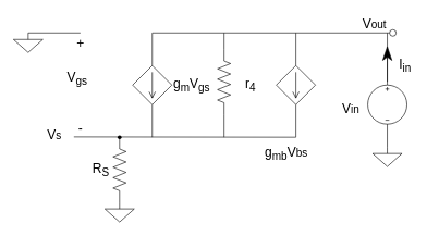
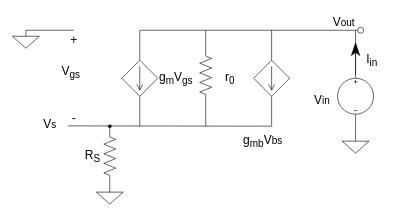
  <mxCell id="0" />
  <mxCell id="1" parent="0" />
  <mxCell id="2" value="" style="pointerEvents=1;verticalLabelPosition=bottom;shadow=0;dashed=0;align=center;html=1;verticalAlign=top;shape=mxgraph.electrical.signal_sources.source;aspect=fixed;points=[[0.5,0,0],[1,0.5,0],[0.5,1,0],[0,0.5,0]];elSignalType=dc2;elSourceType=dependent;" vertex="1" parent="1"><mxGeometry x="202.5" y="100" width="60" height="60" as="geometry" /></mxCell>
  <mxCell id="3" value="" style="pointerEvents=1;verticalLabelPosition=bottom;shadow=0;dashed=0;align=center;html=1;verticalAlign=top;shape=mxgraph.electrical.signal_sources.source;aspect=fixed;points=[[0.5,0,0],[1,0.5,0],[0.5,1,0],[0,0.5,0]];elSignalType=dc2;elSourceType=dependent;" vertex="1" parent="1"><mxGeometry x="422.5" y="100" width="60" height="60" as="geometry" /></mxCell>
  <mxCell id="4" value="" style="pointerEvents=1;verticalLabelPosition=bottom;shadow=0;dashed=0;align=center;html=1;verticalAlign=top;shape=mxgraph.electrical.resistors.resistor_2;rotation=90;" vertex="1" parent="1"><mxGeometry x="292.5" y="115" width="100" height="20" as="geometry" /></mxCell>
  <mxCell id="5" value="" style="pointerEvents=1;verticalLabelPosition=bottom;shadow=0;dashed=0;align=center;html=1;verticalAlign=top;shape=mxgraph.electrical.signal_sources.signal_ground;" vertex="1" parent="1"><mxGeometry x="160" y="310" width="45" height="30" as="geometry" /></mxCell>
  <mxCell id="6" value="" style="endArrow=none;html=1;strokeWidth=1;rounded=0;" edge="1" parent="1"><mxGeometry width="100" relative="1" as="geometry"><mxPoint x="112.5" y="209.5" as="sourcePoint" /><mxPoint x="452.5" y="210" as="targetPoint" /></mxGeometry></mxCell>
  <mxCell id="7" value="" style="endArrow=none;html=1;strokeWidth=1;rounded=0;entryX=0.5;entryY=1;entryDx=0;entryDy=0;entryPerimeter=0;" edge="1" parent="1" target="3"><mxGeometry width="100" relative="1" as="geometry"><mxPoint x="452.5" y="210" as="sourcePoint" /><mxPoint x="432.5" y="190" as="targetPoint" /></mxGeometry></mxCell>
  <mxCell id="8" value="" style="endArrow=none;html=1;strokeWidth=1;rounded=0;entryX=1;entryY=0.5;entryDx=0;entryDy=0;entryPerimeter=0;" edge="1" parent="1" target="4"><mxGeometry width="100" relative="1" as="geometry"><mxPoint x="342.5" y="210" as="sourcePoint" /><mxPoint x="462.5" y="170" as="targetPoint" /></mxGeometry></mxCell>
  <mxCell id="9" value="" style="endArrow=none;html=1;strokeWidth=1;rounded=0;entryX=0.5;entryY=1;entryDx=0;entryDy=0;entryPerimeter=0;" edge="1" parent="1" target="2"><mxGeometry width="100" relative="1" as="geometry"><mxPoint x="232.5" y="210" as="sourcePoint" /><mxPoint x="232.3" y="165" as="targetPoint" /></mxGeometry></mxCell>
  <mxCell id="10" value="" style="endArrow=none;html=1;strokeWidth=1;rounded=0;" edge="1" parent="1"><mxGeometry width="100" relative="1" as="geometry"><mxPoint x="232.5" y="50" as="sourcePoint" /><mxPoint x="602.5" y="50" as="targetPoint" /></mxGeometry></mxCell>
  <mxCell id="11" value="" style="endArrow=none;html=1;strokeWidth=1;rounded=0;exitX=0.5;exitY=0;exitDx=0;exitDy=0;exitPerimeter=0;" edge="1" parent="1" source="2"><mxGeometry width="100" relative="1" as="geometry"><mxPoint x="242.5" y="150" as="sourcePoint" /><mxPoint x="232.5" y="50" as="targetPoint" /></mxGeometry></mxCell>
  <mxCell id="12" value="" style="endArrow=none;html=1;strokeWidth=1;rounded=0;entryX=0;entryY=0.5;entryDx=0;entryDy=0;entryPerimeter=0;" edge="1" parent="1" target="4"><mxGeometry width="100" relative="1" as="geometry"><mxPoint x="342.5" y="50" as="sourcePoint" /><mxPoint x="342.5" y="150" as="targetPoint" /></mxGeometry></mxCell>
  <mxCell id="13" value="" style="endArrow=none;html=1;strokeWidth=1;rounded=0;exitX=0.5;exitY=0;exitDx=0;exitDy=0;exitPerimeter=0;" edge="1" parent="1" source="3"><mxGeometry width="100" relative="1" as="geometry"><mxPoint x="462.5" y="90" as="sourcePoint" /><mxPoint x="452.5" y="50" as="targetPoint" /></mxGeometry></mxCell>
  <mxCell id="14" value="" style="endArrow=none;html=1;strokeWidth=1;rounded=0;entryX=0;entryY=0.5;entryDx=0;entryDy=0;entryPerimeter=0;" edge="1" parent="1"><mxGeometry width="100" relative="1" as="geometry"><mxPoint x="592.5" y="50" as="sourcePoint" /><mxPoint x="592.5" y="130" as="targetPoint" /></mxGeometry></mxCell>
  <mxCell id="15" value="" style="pointerEvents=1;verticalLabelPosition=bottom;shadow=0;dashed=0;align=center;html=1;verticalAlign=top;shape=mxgraph.electrical.signal_sources.signal_ground;" vertex="1" parent="1"><mxGeometry x="570" y="225" width="45" height="30" as="geometry" /></mxCell>
  <mxCell id="16" value="" style="endArrow=none;html=1;strokeWidth=1;rounded=0;" edge="1" parent="1"><mxGeometry width="100" relative="1" as="geometry"><mxPoint x="42.5" y="50" as="sourcePoint" /><mxPoint x="122.5" y="50" as="targetPoint" /></mxGeometry></mxCell>
  <mxCell id="17" value="&lt;span style=&quot;font-size: 20px;&quot;&gt;+&lt;/span&gt;" style="text;html=1;align=center;verticalAlign=middle;whiteSpace=wrap;rounded=0;" vertex="1" parent="1"><mxGeometry x="92.5" y="50" width="60" height="30" as="geometry" /></mxCell>
  <mxCell id="18" value="&lt;span style=&quot;font-size: 20px;&quot;&gt;-&lt;/span&gt;&lt;span style=&quot;color: rgba(0, 0, 0, 0); font-family: monospace; font-size: 0px; text-align: start; text-wrap: nowrap;&quot;&gt;%3CmxGraphModel%3E%3Croot%3E%3CmxCell%20id%3D%220%22%2F%3E%3CmxCell%20id%3D%221%22%20parent%3D%220%22%2F%3E%3CmxCell%20id%3D%222%22%20value%3D%22%26lt%3Bspan%20style%3D%26quot%3Bfont-size%3A%2020px%3B%26quot%3B%26gt%3B%2B%26lt%3B%2Fspan%26gt%3B%22%20style%3D%22text%3Bhtml%3D1%3Balign%3Dcenter%3BverticalAlign%3Dmiddle%3BwhiteSpace%3Dwrap%3Brounded%3D0%3B%22%20vertex%3D%221%22%20parent%3D%221%22%3E%3CmxGeometry%20x%3D%22490%22%20y%3D%22160%22%20width%3D%2260%22%20height%3D%2230%22%20as%3D%22geometry%22%2F%3E%3C%2FmxCell%3E%3C%2Froot%3E%3C%2FmxGraphModel%3E&lt;/span&gt;" style="text;html=1;align=center;verticalAlign=middle;whiteSpace=wrap;rounded=0;" vertex="1" parent="1"><mxGeometry x="92.5" y="180" width="60" height="30" as="geometry" /></mxCell>
  <mxCell id="19" value="&lt;span style=&quot;font-size: 20px;&quot;&gt;V&lt;sub&gt;gs&lt;/sub&gt;&lt;/span&gt;" style="text;html=1;align=center;verticalAlign=middle;whiteSpace=wrap;rounded=0;" vertex="1" parent="1"><mxGeometry x="87.5" y="105" width="60" height="30" as="geometry" /></mxCell>
  <mxCell id="20" value="" style="pointerEvents=1;verticalLabelPosition=bottom;shadow=0;dashed=0;align=center;html=1;verticalAlign=top;shape=mxgraph.electrical.signal_sources.signal_ground;" vertex="1" parent="1"><mxGeometry x="20" y="50" width="45" height="30" as="geometry" /></mxCell>
  <mxCell id="21" value="&lt;span style=&quot;font-size: 20px;&quot;&gt;R&lt;sub&gt;S&lt;/sub&gt;&lt;/span&gt;" style="text;html=1;align=center;verticalAlign=middle;whiteSpace=wrap;rounded=0;" vertex="1" parent="1"><mxGeometry x="124" y="245" width="60" height="30" as="geometry" /></mxCell>
  <mxCell id="22" value="&lt;font style=&quot;font-size: 20px;&quot;&gt;g&lt;sub&gt;m&lt;/sub&gt;V&lt;sub&gt;gs&lt;/sub&gt;&lt;/font&gt;" style="text;html=1;align=center;verticalAlign=middle;whiteSpace=wrap;rounded=0;" vertex="1" parent="1"><mxGeometry x="262.5" y="115" width="60" height="30" as="geometry" /></mxCell>
- <mxCell id="23" value="&lt;span style=&quot;font-size: 20px;&quot;&gt;r&lt;sub&gt;4&lt;/sub&gt;&lt;/span&gt;" style="text;html=1;align=center;verticalAlign=middle;whiteSpace=wrap;rounded=0;" vertex="1" parent="1"><mxGeometry x="352.5" y="115" width="60" height="30" as="geometry" /></mxCell>
+ <mxCell id="23" value="&lt;span style=&quot;font-size: 20px;&quot;&gt;r&lt;sub&gt;0&lt;/sub&gt;&lt;/span&gt;" style="text;html=1;align=center;verticalAlign=middle;whiteSpace=wrap;rounded=0;" vertex="1" parent="1"><mxGeometry x="352.5" y="115" width="60" height="30" as="geometry" /></mxCell>
  <mxCell id="24" value="&lt;font style=&quot;font-size: 20px;&quot;&gt;g&lt;sub&gt;mb&lt;/sub&gt;V&lt;/font&gt;&lt;font style=&quot;font-size: 16.667px;&quot;&gt;bs&lt;/font&gt;" style="text;html=1;align=center;verticalAlign=middle;whiteSpace=wrap;rounded=0;" vertex="1" parent="1"><mxGeometry x="407.5" y="220" width="60" height="30" as="geometry" /></mxCell>
  <mxCell id="25" value="&lt;span style=&quot;font-size: 20px;&quot;&gt;V&lt;/span&gt;&lt;span style=&quot;font-size: 16.667px;&quot;&gt;s&lt;/span&gt;" style="text;html=1;align=center;verticalAlign=middle;whiteSpace=wrap;rounded=0;" vertex="1" parent="1"><mxGeometry x="52.5" y="190" width="60" height="30" as="geometry" /></mxCell>
  <mxCell id="26" value="&lt;font style=&quot;font-size: 20px;&quot;&gt;V&lt;/font&gt;&lt;font style=&quot;font-size: 16.667px;&quot;&gt;out&lt;/font&gt;" style="text;html=1;align=center;verticalAlign=middle;whiteSpace=wrap;rounded=0;" vertex="1" parent="1"><mxGeometry x="542.5" y="20" width="60" height="30" as="geometry" /></mxCell>
  <mxCell id="27" value="" style="verticalLabelPosition=bottom;shadow=0;dashed=0;align=center;html=1;verticalAlign=top;strokeWidth=1;shape=ellipse;" vertex="1" parent="1"><mxGeometry x="596" y="45" width="10" height="10" as="geometry" /></mxCell>
  <mxCell id="28" value="" style="shape=waypoint;sketch=0;fillStyle=solid;size=6;pointerEvents=1;points=[];fillColor=none;resizable=0;rotatable=0;perimeter=centerPerimeter;snapToPoint=1;" vertex="1" parent="1"><mxGeometry x="172.5" y="200" width="20" height="20" as="geometry" /></mxCell>
  <mxCell id="29" value="" style="endArrow=classicThin;html=1;strokeWidth=1;endSize=20;rounded=0;exitX=0.5;exitY=0;exitDx=0;exitDy=0;exitPerimeter=0;" edge="1" parent="1"><mxGeometry width="100" relative="1" as="geometry"><mxPoint x="592.5" y="125" as="sourcePoint" /><mxPoint x="592.5" y="70" as="targetPoint" /></mxGeometry></mxCell>
  <mxCell id="30" value="&lt;span style=&quot;font-size: 20px;&quot;&gt;I&lt;sub&gt;in&lt;/sub&gt;&lt;/span&gt;" style="text;html=1;align=center;verticalAlign=middle;whiteSpace=wrap;rounded=0;" vertex="1" parent="1"><mxGeometry x="590" y="85" width="60" height="30" as="geometry" /></mxCell>
  <mxCell id="31" value="" style="pointerEvents=1;verticalLabelPosition=bottom;shadow=0;dashed=0;align=center;html=1;verticalAlign=top;shape=mxgraph.electrical.signal_sources.source;aspect=fixed;points=[[0.5,0,0],[1,0.5,0],[0.5,1,0],[0,0.5,0]];elSignalType=dc3;" vertex="1" parent="1"><mxGeometry x="562.5" y="130" width="60" height="60" as="geometry" /></mxCell>
  <mxCell id="32" value="" style="endArrow=none;html=1;rounded=0;entryX=0.5;entryY=1;entryDx=0;entryDy=0;entryPerimeter=0;exitX=0.5;exitY=0;exitDx=0;exitDy=0;exitPerimeter=0;" edge="1" parent="1" source="15" target="31"><mxGeometry width="50" height="50" relative="1" as="geometry"><mxPoint x="360" y="230" as="sourcePoint" /><mxPoint x="410" y="180" as="targetPoint" /></mxGeometry></mxCell>
  <mxCell id="33" value="" style="pointerEvents=1;verticalLabelPosition=bottom;shadow=0;dashed=0;align=center;html=1;verticalAlign=top;shape=mxgraph.electrical.resistors.resistor_2;rotation=90;" vertex="1" parent="1"><mxGeometry x="132.5" y="250" width="100" height="20" as="geometry" /></mxCell>
  <mxCell id="34" value="&lt;span style=&quot;font-size: 20px;&quot;&gt;V&lt;/span&gt;&lt;span style=&quot;font-size: 16.667px;&quot;&gt;in&lt;/span&gt;" style="text;html=1;align=center;verticalAlign=middle;whiteSpace=wrap;rounded=0;" vertex="1" parent="1"><mxGeometry x="507" y="150" width="60" height="30" as="geometry" /></mxCell>
